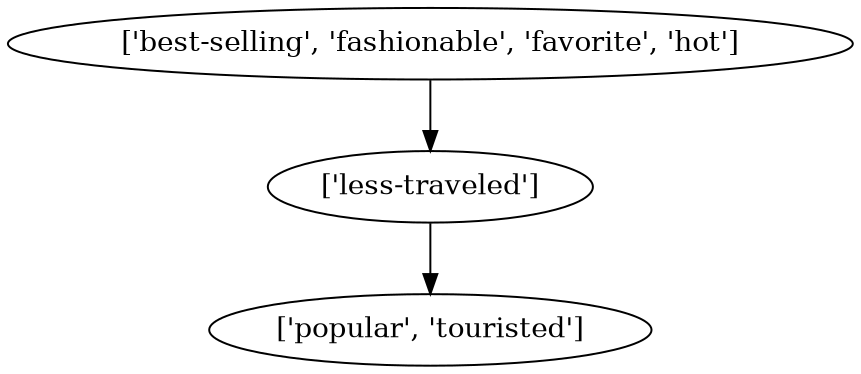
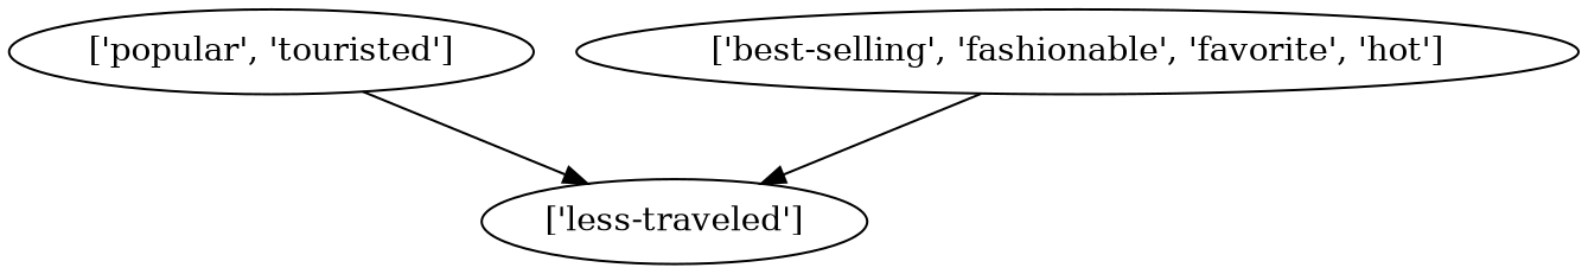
  strict digraph {
    "['popular', 'touristed']"
    "['less-traveled']"
    "['best-selling', 'fashionable', 'favorite', 'hot']"
-   "['less-traveled']" -> "['popular', 'touristed']"
+   "['popular', 'touristed']" -> "['less-traveled']"
    "['best-selling', 'fashionable', 'favorite', 'hot']" -> "['less-traveled']"
  }
